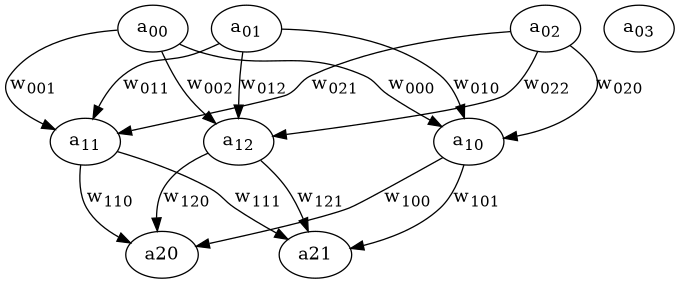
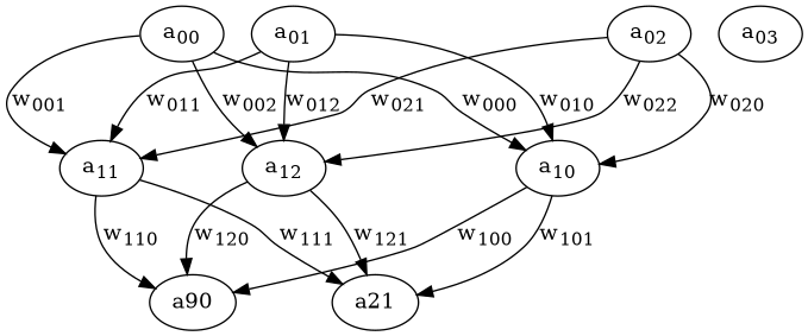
  digraph {
    n1 [label=<a<SUB>00</SUB>>]
    n2 [label=<a<SUB>01</SUB>>]
    n3 [label=<a<SUB>02</SUB>>]
    n4 [label=<a<SUB>03</SUB>>]
    n5 [label=<a<SUB>10</SUB>>]
    n6 [label=<a<SUB>11</SUB>>]
    n7 [label=<a<SUB>12</SUB>>]
-   a20
+   a20 [label=a90]
    a21
    subgraph sub_1 {
      rank=same
      n1
      n2
      n3
      n4
    }
    subgraph sub_2 {
      rank=same
      n5
      n6
      n7
    }
    n1 -> n5 [label=<w<SUB>000</SUB>>]
    n1 -> n6 [label=<w<SUB>001</SUB>>]
    n1 -> n7 [label=<w<SUB>002</SUB>>]
    n2 -> n5 [label=<w<SUB>010</SUB>>]
    n2 -> n6 [label=<w<SUB>011</SUB>>]
    n2 -> n7 [label=<w<SUB>012</SUB>>]
    n3 -> n5 [label=<w<SUB>020</SUB>>]
    n3 -> n6 [label=<w<SUB>021</SUB>>]
    n3 -> n7 [label=<w<SUB>022</SUB>>]
    n5 -> a20 [label=<w<SUB>100</SUB>>]
    n5 -> a21 [label=<w<SUB>101</SUB>>]
    n6 -> a20 [label=<w<SUB>110</SUB>>]
    n6 -> a21 [label=<w<SUB>111</SUB>>]
    n7 -> a20 [label=<w<SUB>120</SUB>>]
    n7 -> a21 [label=<w<SUB>121</SUB>>]
  }
